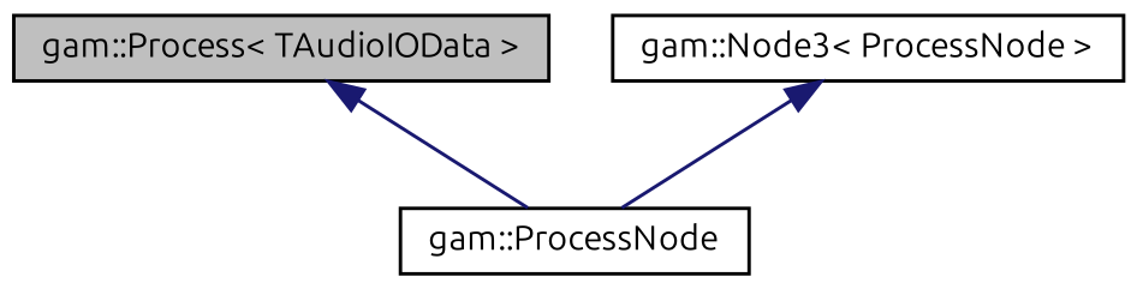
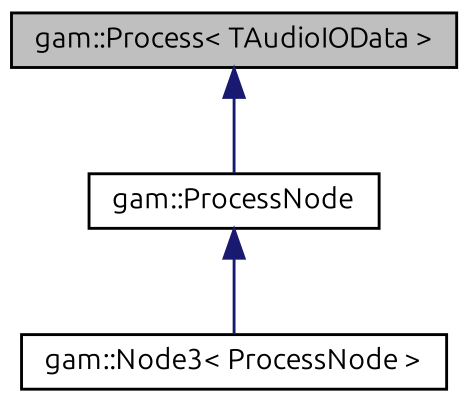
  digraph {
    fontname=Ubuntu
    node [color=black fontname=Ubuntu fontsize=10 shape=record]
    edge [color=midnightblue dir=back fontname=Ubuntu fontsize=10 labelfontname="FreeSans.ttf" labelfontsize=10 style=solid]
    n1 [fillcolor=grey75 fontcolor=black height=0.2 label="gam::Process\< TAudioIOData \>" style=filled width=0.4]
    n2 [height=0.2 label="gam::ProcessNode" width=0.4]
    n3 [height=0.2 label="gam::Node3\< ProcessNode \>" width=0.4]
    n1 -> n2
-   n3 -> n2
+   n2 -> n3
  }
